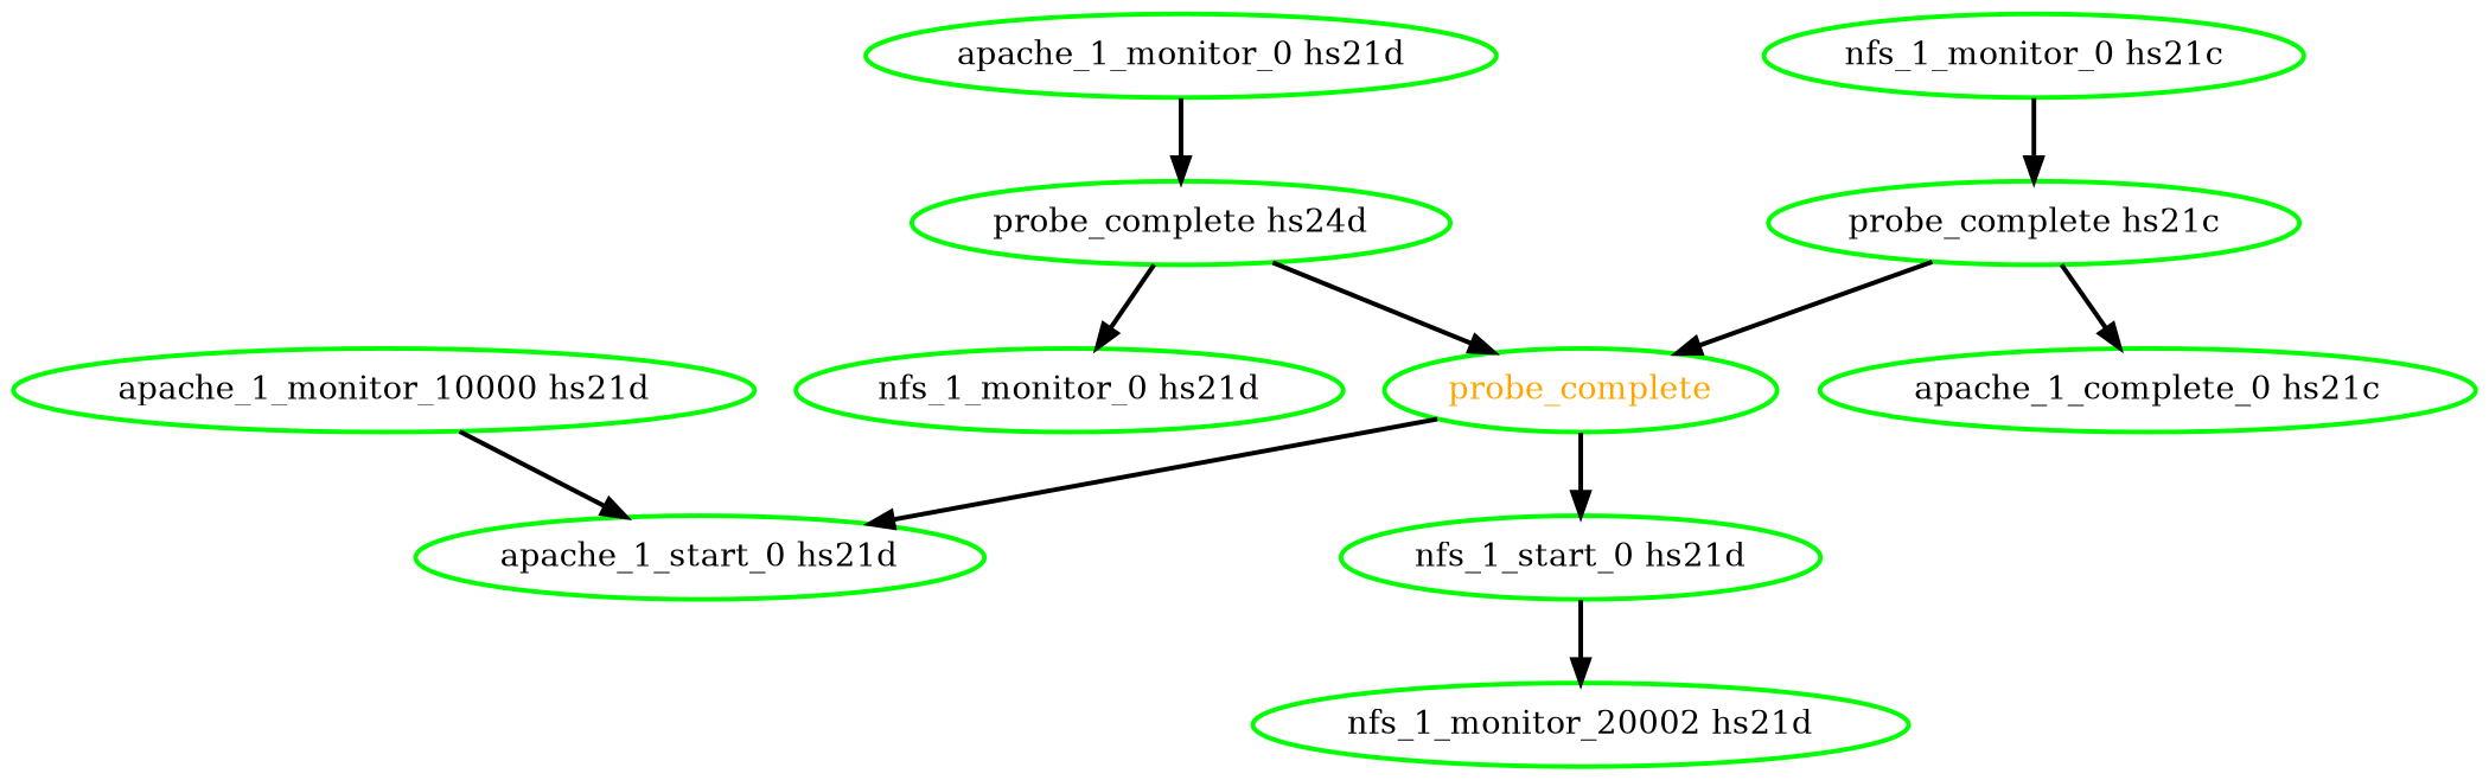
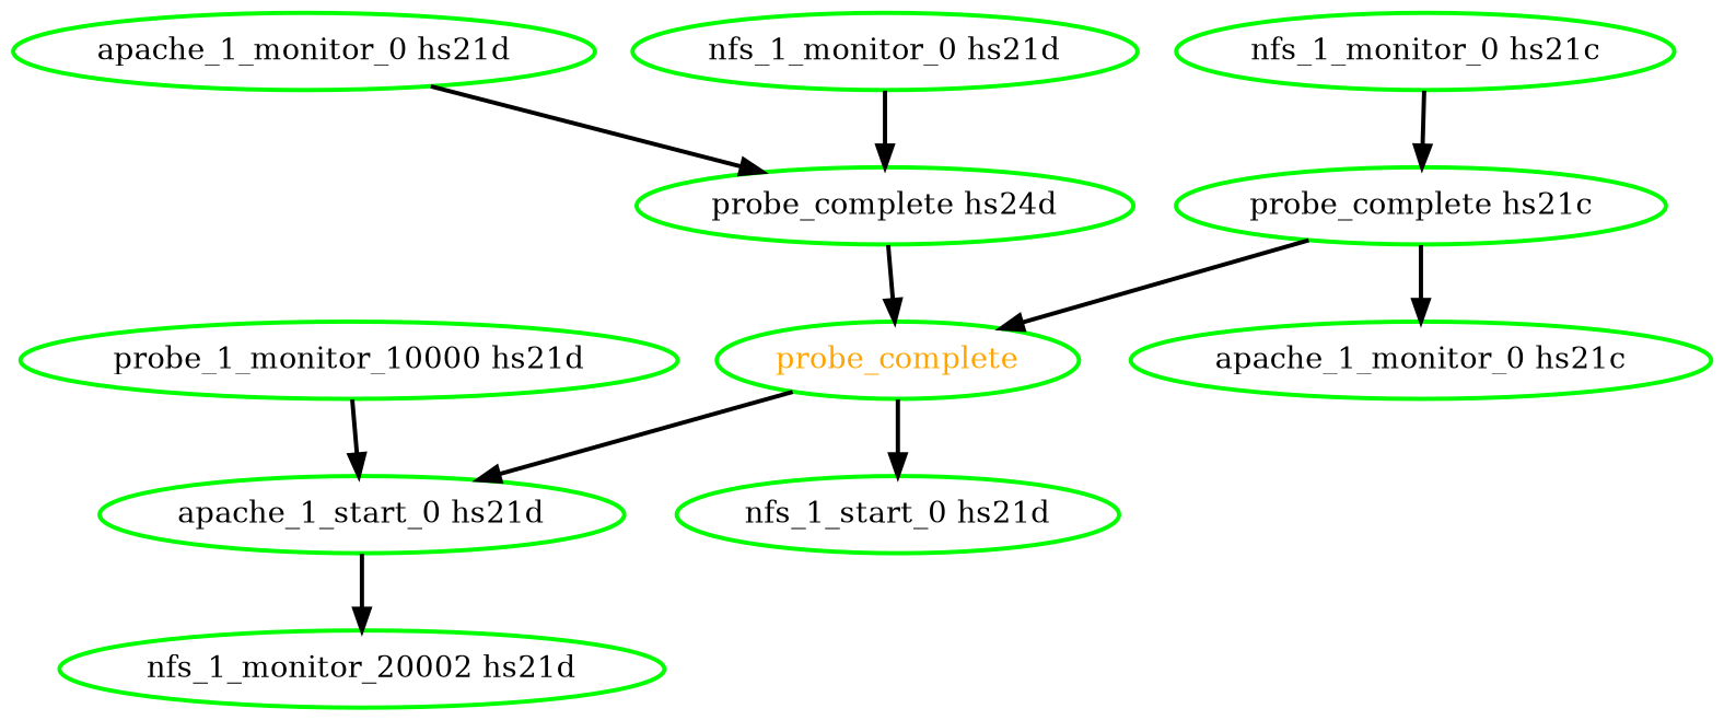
  digraph {
    node [color=green fontcolor=black style=bold]
    edge [style=bold]
    "probe_complete hs21c"
-   "apache_1_monitor_0 hs21c" [label="apache_1_complete_0 hs21c"]
+   "apache_1_monitor_0 hs21c"
    probe_complete [fontcolor=orange]
    "apache_1_start_0 hs21d"
    "nfs_1_start_0 hs21d"
    n6 [label="probe_complete hs24d"]
    "apache_1_monitor_0 hs21d"
-   "apache_1_monitor_10000 hs21d"
+   "apache_1_monitor_10000 hs21d" [label="probe_1_monitor_10000 hs21d"]
    "nfs_1_monitor_0 hs21c"
    "nfs_1_monitor_0 hs21d"
    n11 [label="nfs_1_monitor_20002 hs21d"]
    "probe_complete hs21c" -> "apache_1_monitor_0 hs21c"
    "probe_complete hs21c" -> probe_complete
    probe_complete -> "apache_1_start_0 hs21d"
    probe_complete -> "nfs_1_start_0 hs21d"
-   "nfs_1_start_0 hs21d" -> n11
+   "apache_1_start_0 hs21d" -> n11
    n6 -> probe_complete
    "apache_1_monitor_0 hs21d" -> n6
    "apache_1_monitor_10000 hs21d" -> "apache_1_start_0 hs21d"
    "nfs_1_monitor_0 hs21c" -> "probe_complete hs21c"
-   n6 -> "nfs_1_monitor_0 hs21d"
+   "nfs_1_monitor_0 hs21d" -> n6
  }
